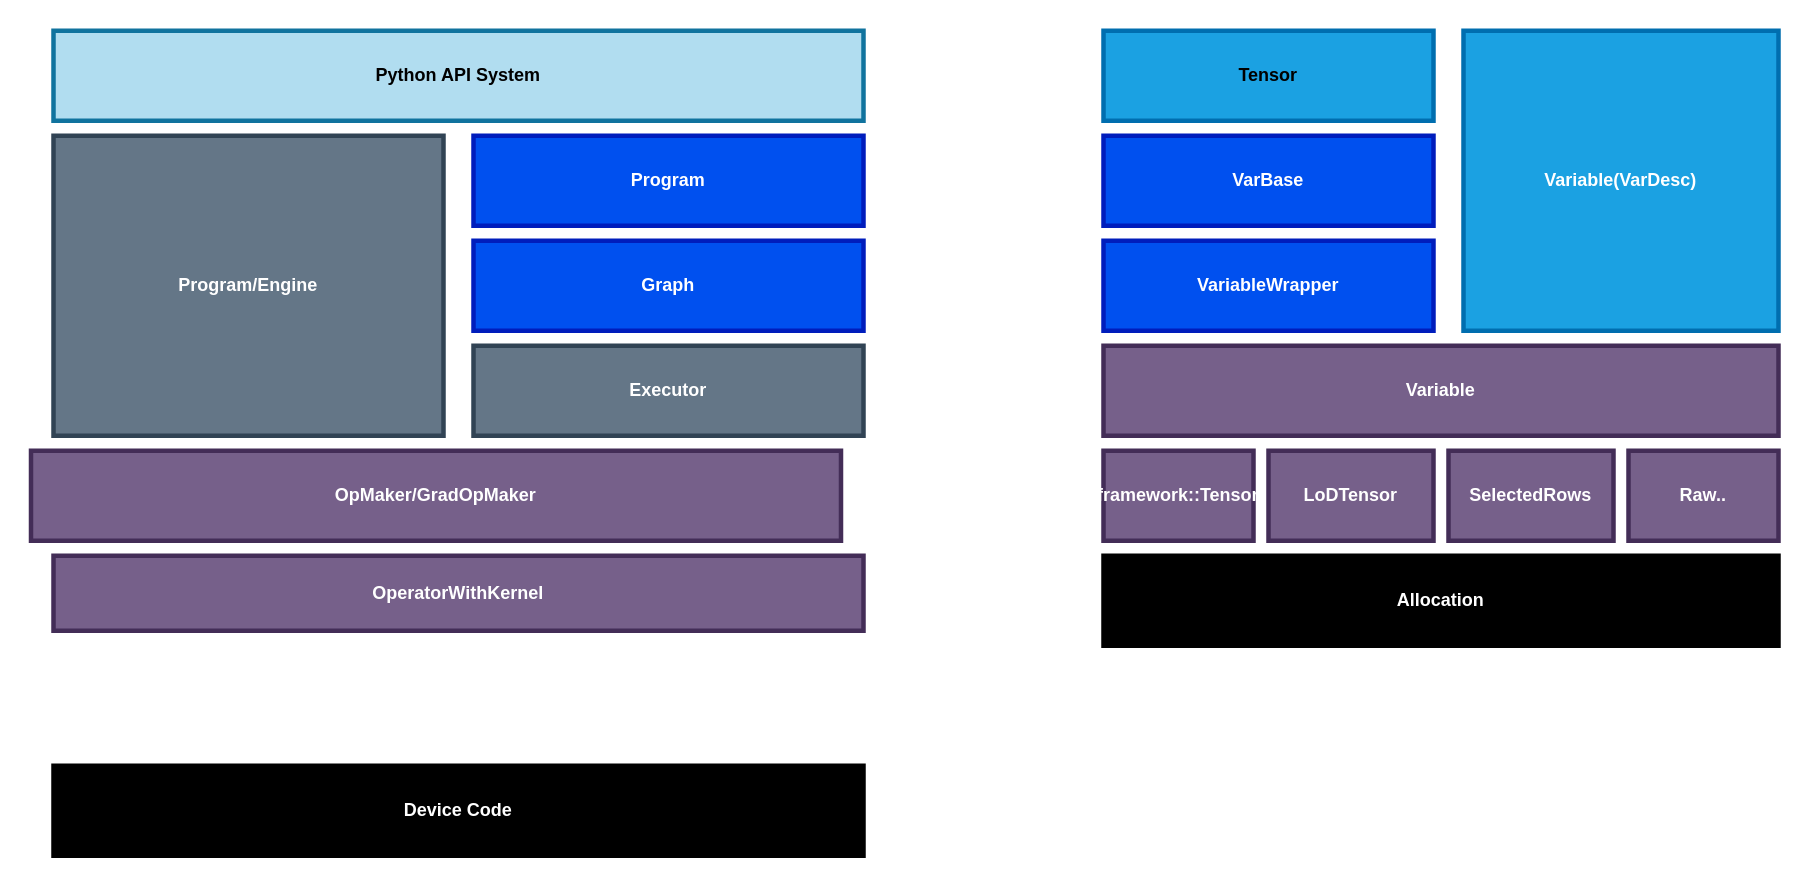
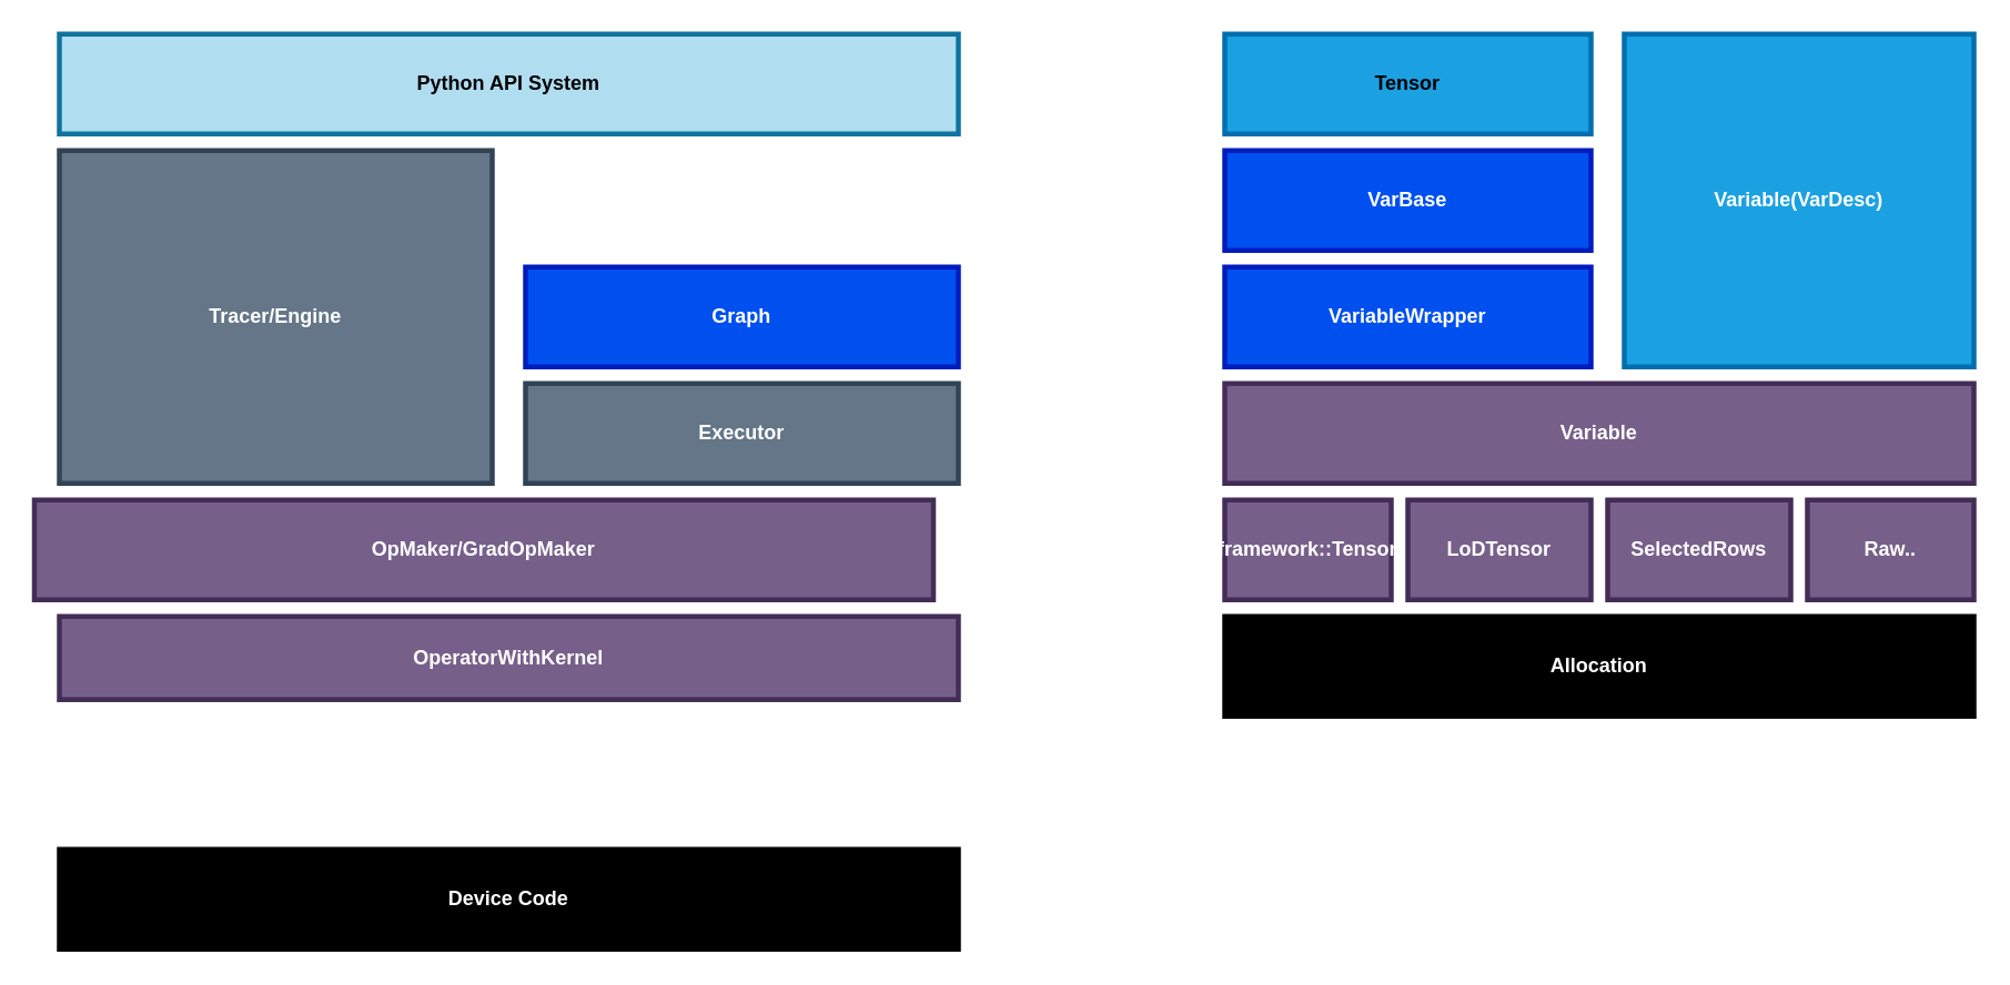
  <mxCell id="0" />
  <mxCell id="1" parent="0" />
  <mxCell id="2" value="Python API System" style="rounded=0;whiteSpace=wrap;html=1;fontStyle=1;strokeColor=#10739e;strokeWidth=3;fillColor=#b1ddf0;" vertex="1" parent="1"><mxGeometry x="35" y="20" width="540" height="60" as="geometry" /></mxCell>
- <mxCell id="3" value="Program/Engine" style="rounded=0;whiteSpace=wrap;html=1;fontStyle=1;strokeColor=#314354;strokeWidth=3;fillColor=#647687;fontColor=#ffffff;" vertex="1" parent="1"><mxGeometry x="35" y="90" width="260" height="200" as="geometry" /></mxCell>
+ <mxCell id="3" value="Tracer/Engine" style="rounded=0;whiteSpace=wrap;html=1;fontStyle=1;strokeColor=#314354;strokeWidth=3;fillColor=#647687;fontColor=#ffffff;" vertex="1" parent="1"><mxGeometry x="35" y="90" width="260" height="200" as="geometry" /></mxCell>
  <mxCell id="4" value="Executor" style="rounded=0;whiteSpace=wrap;html=1;fontStyle=1;strokeColor=#314354;strokeWidth=3;fillColor=#647687;fontColor=#ffffff;" vertex="1" parent="1"><mxGeometry x="315" y="230" width="260" height="60" as="geometry" /></mxCell>
- <mxCell id="5" value="Program" style="rounded=0;whiteSpace=wrap;html=1;fontStyle=1;strokeColor=#001DBC;strokeWidth=3;fillColor=#0050ef;fontColor=#ffffff;" vertex="1" parent="1"><mxGeometry x="315" y="90" width="260" height="60" as="geometry" /></mxCell>
  <mxCell id="6" value="OperatorWithKernel" style="rounded=0;whiteSpace=wrap;html=1;fontStyle=1;strokeColor=#432D57;strokeWidth=3;fillColor=#76608a;fontColor=#ffffff;" vertex="1" parent="1"><mxGeometry x="35" y="370" width="540" height="50" as="geometry" /></mxCell>
  <mxCell id="7" value="&lt;font color=&quot;#ffffff&quot;&gt;Device Code&lt;/font&gt;" style="rounded=0;whiteSpace=wrap;html=1;fontStyle=1;strokeColor=#000000;strokeWidth=3;fillColor=#000000;" vertex="1" parent="1"><mxGeometry x="35" y="510" width="540" height="60" as="geometry" /></mxCell>
  <mxCell id="8" value="Graph" style="rounded=0;whiteSpace=wrap;html=1;fontStyle=1;strokeColor=#001DBC;strokeWidth=3;fillColor=#0050ef;fontColor=#ffffff;" vertex="1" parent="1"><mxGeometry x="315" y="160" width="260" height="60" as="geometry" /></mxCell>
  <mxCell id="9" value="OpMaker/GradOpMaker" style="rounded=0;whiteSpace=wrap;html=1;fontStyle=1;strokeColor=#432D57;strokeWidth=3;fillColor=#76608a;fontColor=#ffffff;" vertex="1" parent="1"><mxGeometry x="20" y="300" width="540" height="60" as="geometry" /></mxCell>
  <mxCell id="10" value="&lt;font color=&quot;#000000&quot;&gt;Tensor&lt;/font&gt;" style="rounded=0;whiteSpace=wrap;html=1;fontColor=#ffffff;strokeColor=#006EAF;strokeWidth=3;fillColor=#1ba1e2;fontStyle=1" vertex="1" parent="1"><mxGeometry x="735" y="20" width="220" height="60" as="geometry" /></mxCell>
  <mxCell id="11" value="Variable(VarDesc)" style="rounded=0;whiteSpace=wrap;html=1;fontColor=#ffffff;strokeColor=#006EAF;strokeWidth=3;fillColor=#1ba1e2;fontStyle=1" vertex="1" parent="1"><mxGeometry x="975" y="20" width="210" height="200" as="geometry" /></mxCell>
  <mxCell id="12" value="VariableWrapper" style="rounded=0;whiteSpace=wrap;html=1;fontColor=#ffffff;strokeColor=#001DBC;strokeWidth=3;fillColor=#0050ef;fontStyle=1" vertex="1" parent="1"><mxGeometry x="735" y="160" width="220" height="60" as="geometry" /></mxCell>
  <mxCell id="13" value="Variable" style="rounded=0;whiteSpace=wrap;html=1;fontColor=#ffffff;strokeColor=#432D57;strokeWidth=3;fillColor=#76608a;fontStyle=1" vertex="1" parent="1"><mxGeometry x="735" y="230" width="450" height="60" as="geometry" /></mxCell>
  <mxCell id="14" value="framework::Tensor" style="rounded=0;whiteSpace=wrap;html=1;fontColor=#ffffff;strokeColor=#432D57;strokeWidth=3;fillColor=#76608a;fontStyle=1" vertex="1" parent="1"><mxGeometry x="735" y="300" width="100" height="60" as="geometry" /></mxCell>
  <mxCell id="15" value="LoDTensor" style="rounded=0;whiteSpace=wrap;html=1;fontColor=#ffffff;strokeColor=#432D57;strokeWidth=3;fillColor=#76608a;fontStyle=1" vertex="1" parent="1"><mxGeometry x="845" y="300" width="110" height="60" as="geometry" /></mxCell>
  <mxCell id="16" value="SelectedRows" style="rounded=0;whiteSpace=wrap;html=1;fontColor=#ffffff;strokeColor=#432D57;strokeWidth=3;fillColor=#76608a;fontStyle=1" vertex="1" parent="1"><mxGeometry x="965" y="300" width="110" height="60" as="geometry" /></mxCell>
  <mxCell id="17" value="Raw.." style="rounded=0;whiteSpace=wrap;html=1;fontColor=#ffffff;strokeColor=#432D57;strokeWidth=3;fillColor=#76608a;fontStyle=1" vertex="1" parent="1"><mxGeometry x="1085" y="300" width="100" height="60" as="geometry" /></mxCell>
  <mxCell id="18" value="Allocation" style="rounded=0;whiteSpace=wrap;html=1;fontColor=#FFFFFF;strokeColor=#000000;strokeWidth=3;fillColor=#000000;fontStyle=1" vertex="1" parent="1"><mxGeometry x="735" y="370" width="450" height="60" as="geometry" /></mxCell>
  <mxCell id="19" value="VarBase" style="rounded=0;whiteSpace=wrap;html=1;fontColor=#ffffff;strokeColor=#001DBC;strokeWidth=3;fillColor=#0050ef;fontStyle=1" vertex="1" parent="1"><mxGeometry x="735" y="90" width="220" height="60" as="geometry" /></mxCell>
